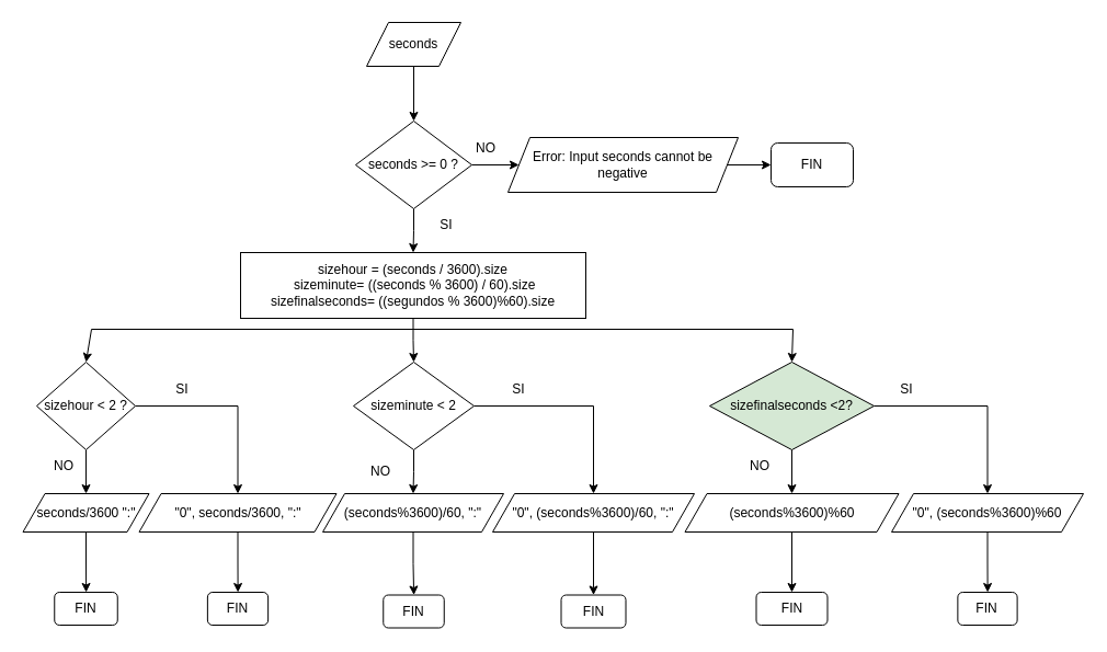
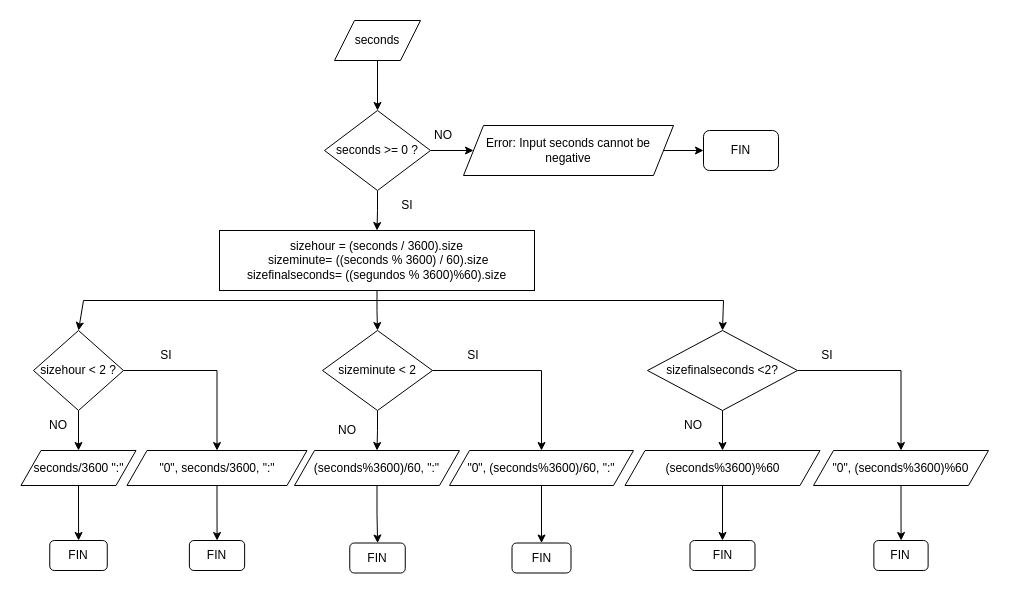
  <mxCell id="0" />
  <mxCell id="1" parent="0" />
  <mxCell id="2" value="" style="edgeStyle=orthogonalEdgeStyle;rounded=0;orthogonalLoop=1;jettySize=auto;html=1;" parent="1" source="3" target="6" edge="1"><mxGeometry relative="1" as="geometry" /></mxCell>
  <mxCell id="3" value="seconds" style="shape=parallelogram;perimeter=parallelogramPerimeter;whiteSpace=wrap;html=1;fixedSize=1;" parent="1" vertex="1"><mxGeometry x="334" y="20" width="86" height="40" as="geometry" /></mxCell>
  <mxCell id="4" value="" style="edgeStyle=orthogonalEdgeStyle;rounded=0;orthogonalLoop=1;jettySize=auto;html=1;" parent="1" source="6" target="8" edge="1"><mxGeometry relative="1" as="geometry" /></mxCell>
  <mxCell id="5" value="" style="edgeStyle=orthogonalEdgeStyle;rounded=0;orthogonalLoop=1;jettySize=auto;html=1;" parent="1" source="6" target="11" edge="1"><mxGeometry relative="1" as="geometry" /></mxCell>
  <mxCell id="6" value="seconds &amp;gt;= 0 ?" style="rhombus;whiteSpace=wrap;html=1;" parent="1" vertex="1"><mxGeometry x="324" y="110" width="106" height="80" as="geometry" /></mxCell>
  <mxCell id="7" value="" style="edgeStyle=orthogonalEdgeStyle;rounded=0;orthogonalLoop=1;jettySize=auto;html=1;" parent="1" source="8" target="9" edge="1"><mxGeometry relative="1" as="geometry" /></mxCell>
  <mxCell id="8" value="Error: Input seconds cannot be negative" style="shape=parallelogram;perimeter=parallelogramPerimeter;whiteSpace=wrap;html=1;fixedSize=1;" parent="1" vertex="1"><mxGeometry x="463" y="125" width="210" height="50" as="geometry" /></mxCell>
  <mxCell id="9" value="FIN" style="rounded=1;whiteSpace=wrap;html=1;" parent="1" vertex="1"><mxGeometry x="703" y="130" width="75" height="40" as="geometry" /></mxCell>
  <mxCell id="10" value="" style="edgeStyle=orthogonalEdgeStyle;rounded=0;orthogonalLoop=1;jettySize=auto;html=1;" parent="1" source="11" target="23" edge="1"><mxGeometry relative="1" as="geometry" /></mxCell>
  <mxCell id="11" value="sizehour = (seconds / 3600).size&lt;div&gt;&amp;nbsp;sizeminute= ((seconds % 3600) / 60).size&lt;/div&gt;&lt;div&gt;sizefinalseconds= ((segundos % 3600)%60).size&lt;/div&gt;" style="whiteSpace=wrap;html=1;" parent="1" vertex="1"><mxGeometry x="219" y="230" width="315" height="60" as="geometry" /></mxCell>
  <mxCell id="12" value="" style="edgeStyle=orthogonalEdgeStyle;rounded=0;orthogonalLoop=1;jettySize=auto;html=1;" parent="1" source="14" target="19" edge="1"><mxGeometry relative="1" as="geometry" /></mxCell>
  <mxCell id="13" value="" style="edgeStyle=orthogonalEdgeStyle;rounded=0;orthogonalLoop=1;jettySize=auto;html=1;" parent="1" source="14" target="16" edge="1"><mxGeometry relative="1" as="geometry" /></mxCell>
  <mxCell id="14" value="sizehour &amp;lt; 2 ?" style="rhombus;whiteSpace=wrap;html=1;" parent="1" vertex="1"><mxGeometry x="33" y="330" width="90" height="80" as="geometry" /></mxCell>
  <mxCell id="15" value="" style="edgeStyle=orthogonalEdgeStyle;rounded=0;orthogonalLoop=1;jettySize=auto;html=1;" parent="1" source="16" target="20" edge="1"><mxGeometry relative="1" as="geometry" /></mxCell>
  <mxCell id="16" value="&quot;0&quot;, seconds/3600, &quot;:&quot;" style="shape=parallelogram;perimeter=parallelogramPerimeter;whiteSpace=wrap;html=1;fixedSize=1;" parent="1" vertex="1"><mxGeometry x="126.5" y="450" width="180" height="35" as="geometry" /></mxCell>
  <mxCell id="17" value="FIN" style="rounded=1;whiteSpace=wrap;html=1;" parent="1" vertex="1"><mxGeometry x="49.25" y="540" width="57.5" height="30" as="geometry" /></mxCell>
  <mxCell id="18" value="" style="edgeStyle=orthogonalEdgeStyle;rounded=0;orthogonalLoop=1;jettySize=auto;html=1;" parent="1" source="19" target="17" edge="1"><mxGeometry relative="1" as="geometry" /></mxCell>
  <mxCell id="19" value="seconds/3600 &quot;:&quot;" style="shape=parallelogram;perimeter=parallelogramPerimeter;whiteSpace=wrap;html=1;fixedSize=1;" parent="1" vertex="1"><mxGeometry x="20.5" y="450" width="115" height="35" as="geometry" /></mxCell>
  <mxCell id="20" value="FIN" style="rounded=1;whiteSpace=wrap;html=1;" parent="1" vertex="1"><mxGeometry x="188.88" y="540" width="55.25" height="30" as="geometry" /></mxCell>
  <mxCell id="21" value="" style="edgeStyle=orthogonalEdgeStyle;rounded=0;orthogonalLoop=1;jettySize=auto;html=1;" parent="1" source="23" target="25" edge="1"><mxGeometry relative="1" as="geometry" /></mxCell>
  <mxCell id="22" value="" style="edgeStyle=orthogonalEdgeStyle;rounded=0;orthogonalLoop=1;jettySize=auto;html=1;" parent="1" source="23" target="28" edge="1"><mxGeometry relative="1" as="geometry" /></mxCell>
  <mxCell id="23" value="sizeminute &amp;lt; 2" style="rhombus;whiteSpace=wrap;html=1;" parent="1" vertex="1"><mxGeometry x="322" y="330" width="110" height="80" as="geometry" /></mxCell>
  <mxCell id="24" value="" style="edgeStyle=orthogonalEdgeStyle;rounded=0;orthogonalLoop=1;jettySize=auto;html=1;" parent="1" source="25" target="26" edge="1"><mxGeometry relative="1" as="geometry" /></mxCell>
  <mxCell id="25" value="(seconds%3600)/60, &quot;:&quot;" style="shape=parallelogram;perimeter=parallelogramPerimeter;whiteSpace=wrap;html=1;fixedSize=1;" parent="1" vertex="1"><mxGeometry x="294" y="450" width="165" height="35" as="geometry" /></mxCell>
  <mxCell id="26" value="FIN" style="rounded=1;whiteSpace=wrap;html=1;" parent="1" vertex="1"><mxGeometry x="349.25" y="542.5" width="55.5" height="30" as="geometry" /></mxCell>
  <mxCell id="27" value="" style="edgeStyle=orthogonalEdgeStyle;rounded=0;orthogonalLoop=1;jettySize=auto;html=1;" parent="1" source="28" target="29" edge="1"><mxGeometry relative="1" as="geometry" /></mxCell>
  <mxCell id="28" value="&quot;0&quot;, (seconds%3600)/60, &quot;:&quot;" style="shape=parallelogram;perimeter=parallelogramPerimeter;whiteSpace=wrap;html=1;fixedSize=1;" parent="1" vertex="1"><mxGeometry x="449" y="450" width="184" height="35" as="geometry" /></mxCell>
  <mxCell id="29" value="FIN" style="rounded=1;whiteSpace=wrap;html=1;" parent="1" vertex="1"><mxGeometry x="511.5" y="542.5" width="59" height="30" as="geometry" /></mxCell>
  <mxCell id="30" value="" style="edgeStyle=orthogonalEdgeStyle;rounded=0;orthogonalLoop=1;jettySize=auto;html=1;" parent="1" source="32" target="34" edge="1"><mxGeometry relative="1" as="geometry" /></mxCell>
  <mxCell id="31" value="" style="edgeStyle=orthogonalEdgeStyle;rounded=0;orthogonalLoop=1;jettySize=auto;html=1;" parent="1" source="32" target="37" edge="1"><mxGeometry relative="1" as="geometry" /></mxCell>
- <mxCell id="32" value="sizefinalseconds &amp;lt;2?" style="rhombus;whiteSpace=wrap;html=1;fillColor=#d5e8d4;" parent="1" vertex="1"><mxGeometry x="647" y="330" width="150" height="80" as="geometry" /></mxCell>
+ <mxCell id="32" value="sizefinalseconds &amp;lt;2?" style="rhombus;whiteSpace=wrap;html=1;" parent="1" vertex="1"><mxGeometry x="647" y="330" width="150" height="80" as="geometry" /></mxCell>
  <mxCell id="33" value="" style="edgeStyle=orthogonalEdgeStyle;rounded=0;orthogonalLoop=1;jettySize=auto;html=1;" parent="1" source="34" target="35" edge="1"><mxGeometry relative="1" as="geometry" /></mxCell>
  <mxCell id="34" value="&quot;0&quot;, (seconds%3600)%60" style="shape=parallelogram;perimeter=parallelogramPerimeter;whiteSpace=wrap;html=1;fixedSize=1;" parent="1" vertex="1"><mxGeometry x="813" y="450" width="175" height="35" as="geometry" /></mxCell>
  <mxCell id="35" value="FIN" style="rounded=1;whiteSpace=wrap;html=1;" parent="1" vertex="1"><mxGeometry x="873.37" y="540" width="54.25" height="30" as="geometry" /></mxCell>
  <mxCell id="36" value="" style="edgeStyle=orthogonalEdgeStyle;rounded=0;orthogonalLoop=1;jettySize=auto;html=1;" parent="1" source="37" target="38" edge="1"><mxGeometry relative="1" as="geometry" /></mxCell>
  <mxCell id="37" value="(seconds%3600)%60" style="shape=parallelogram;perimeter=parallelogramPerimeter;whiteSpace=wrap;html=1;fixedSize=1;" parent="1" vertex="1"><mxGeometry x="624.5" y="450" width="195" height="35" as="geometry" /></mxCell>
  <mxCell id="38" value="FIN" style="rounded=1;whiteSpace=wrap;html=1;" parent="1" vertex="1"><mxGeometry x="689.5" y="540" width="65" height="30" as="geometry" /></mxCell>
  <mxCell id="39" value="" style="endArrow=none;html=1;rounded=0;" parent="1" edge="1"><mxGeometry width="50" height="50" relative="1" as="geometry"><mxPoint x="83" y="300" as="sourcePoint" /><mxPoint x="723" y="300" as="targetPoint" /></mxGeometry></mxCell>
  <mxCell id="40" value="" style="endArrow=classic;html=1;rounded=0;entryX=0.5;entryY=0;entryDx=0;entryDy=0;" parent="1" target="14" edge="1"><mxGeometry width="50" height="50" relative="1" as="geometry"><mxPoint x="83" y="300" as="sourcePoint" /><mxPoint x="323" y="410" as="targetPoint" /></mxGeometry></mxCell>
  <mxCell id="41" value="" style="endArrow=classic;html=1;rounded=0;entryX=0.5;entryY=0;entryDx=0;entryDy=0;" parent="1" target="32" edge="1"><mxGeometry width="50" height="50" relative="1" as="geometry"><mxPoint x="723" y="300" as="sourcePoint" /><mxPoint x="323" y="310" as="targetPoint" /></mxGeometry></mxCell>
  <mxCell id="42" value="NO" style="text;strokeColor=none;align=center;fillColor=none;html=1;verticalAlign=middle;whiteSpace=wrap;rounded=0;" parent="1" vertex="1"><mxGeometry x="413" y="120" width="60" height="30" as="geometry" /></mxCell>
  <mxCell id="43" value="NO" style="text;strokeColor=none;align=center;fillColor=none;html=1;verticalAlign=middle;whiteSpace=wrap;rounded=0;" parent="1" vertex="1"><mxGeometry x="33" y="410" width="50" height="30" as="geometry" /></mxCell>
  <mxCell id="44" value="NO" style="text;strokeColor=none;align=center;fillColor=none;html=1;verticalAlign=middle;whiteSpace=wrap;rounded=0;" parent="1" vertex="1"><mxGeometry x="317" y="415" width="60" height="30" as="geometry" /></mxCell>
  <mxCell id="45" value="NO" style="text;strokeColor=none;align=center;fillColor=none;html=1;verticalAlign=middle;whiteSpace=wrap;rounded=0;" parent="1" vertex="1"><mxGeometry x="663" y="410" width="60" height="30" as="geometry" /></mxCell>
  <mxCell id="46" value="SI" style="text;strokeColor=none;align=center;fillColor=none;html=1;verticalAlign=middle;whiteSpace=wrap;rounded=0;" parent="1" vertex="1"><mxGeometry x="377" y="190" width="60" height="30" as="geometry" /></mxCell>
  <mxCell id="47" value="SI" style="text;strokeColor=none;align=center;fillColor=none;html=1;verticalAlign=middle;whiteSpace=wrap;rounded=0;" parent="1" vertex="1"><mxGeometry x="443" y="340" width="60" height="30" as="geometry" /></mxCell>
  <mxCell id="48" value="SI" style="text;strokeColor=none;align=center;fillColor=none;html=1;verticalAlign=middle;whiteSpace=wrap;rounded=0;" parent="1" vertex="1"><mxGeometry x="797" y="340" width="60" height="30" as="geometry" /></mxCell>
  <mxCell id="49" value="SI" style="text;strokeColor=none;align=center;fillColor=none;html=1;verticalAlign=middle;whiteSpace=wrap;rounded=0;" parent="1" vertex="1"><mxGeometry x="135.5" y="340" width="60" height="30" as="geometry" /></mxCell>
